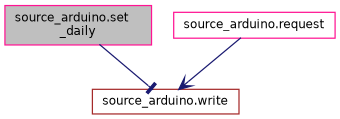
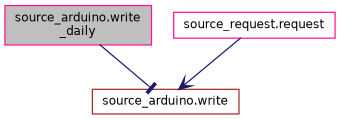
  digraph {
    rankdir=TB
    node [color=deeppink fillcolor=white fontname=Helvetica fontsize=10 shape=record style=filled]
    edge [color=midnightblue fontname=Helvetica fontsize=10 labelfontname=Helvetica labelfontsize=10 style=solid]
-   n1 [fillcolor=grey75 fontcolor=black height=0.2 label="source_arduino.set\l_daily" width=0.4]
+   n1 [fillcolor=grey75 fontcolor=black height=0.2 label="source_arduino.write\l_daily" width=0.4]
    n2 [color=brown height=0.2 label="source_arduino.write" width=0.4]
-   n3 [height=0.2 label="source_arduino.request" width=0.4]
+   n3 [height=0.2 label="source_request.request" width=0.4]
    n1 -> n2 [arrowhead=tee]
    n3 -> n2 [arrowhead=vee]
  }
